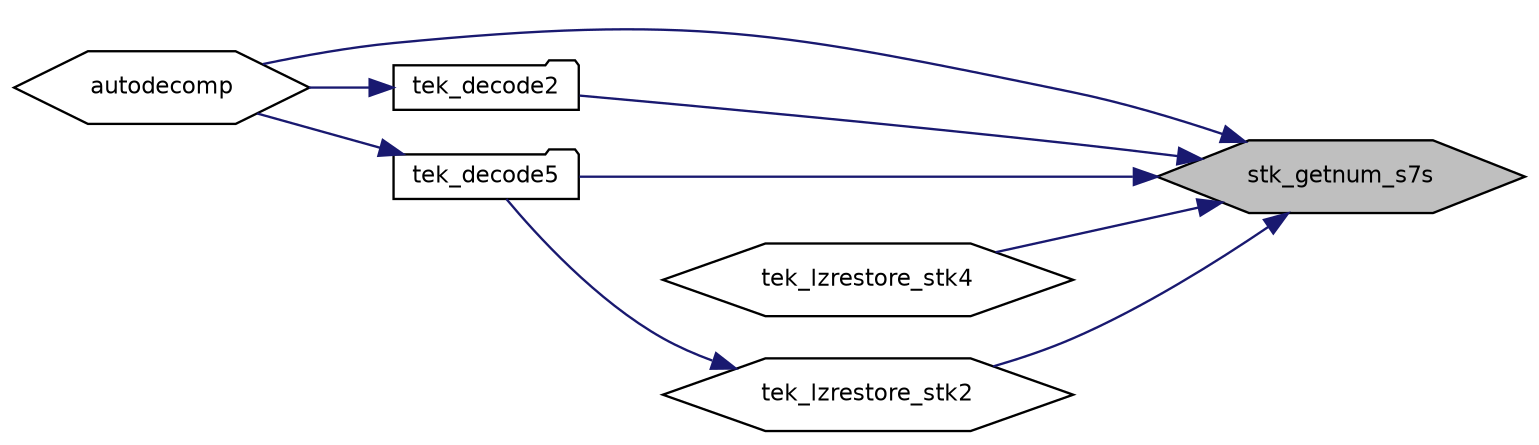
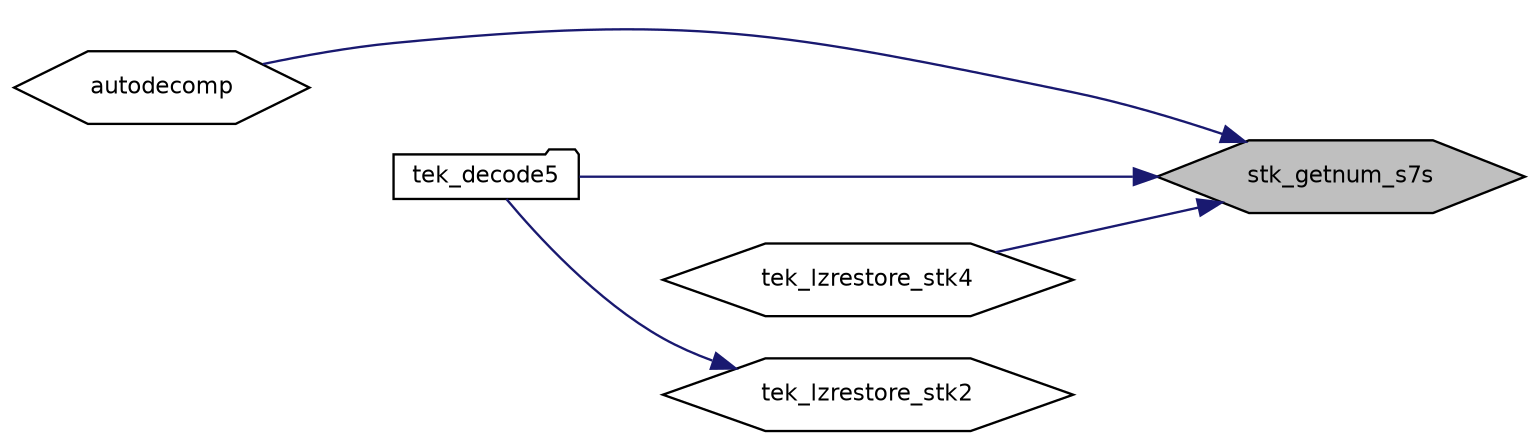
  digraph {
    rankdir=RL
    node [color=black fillcolor=white fontname=Helvetica fontsize=10 shape=hexagon style=filled]
    edge [color=midnightblue dir=back fontname=Helvetica fontsize=10 labelfontname=Helvetica labelfontsize=10 style=solid]
    n1 [fillcolor=grey75 fontcolor=black height=0.2 label=stk_getnum_s7s width=0.4]
    n2 [height=0.2 label=autodecomp width=0.4]
-   n3 [height=0.2 label=tek_decode2 shape=folder width=0.4]
    n4 [height=0.2 label=tek_decode5 shape=folder width=0.4]
    n5 [height=0.2 label=tek_lzrestore_stk4 width=0.4]
    n6 [height=0.2 label=tek_lzrestore_stk2 width=0.4]
    n1 -> n2
-   n1 -> n3
    n1 -> n4
    n1 -> n5
-   n1 -> n6
-   n3 -> n2
-   n4 -> n2
    n6 -> n4
  }
